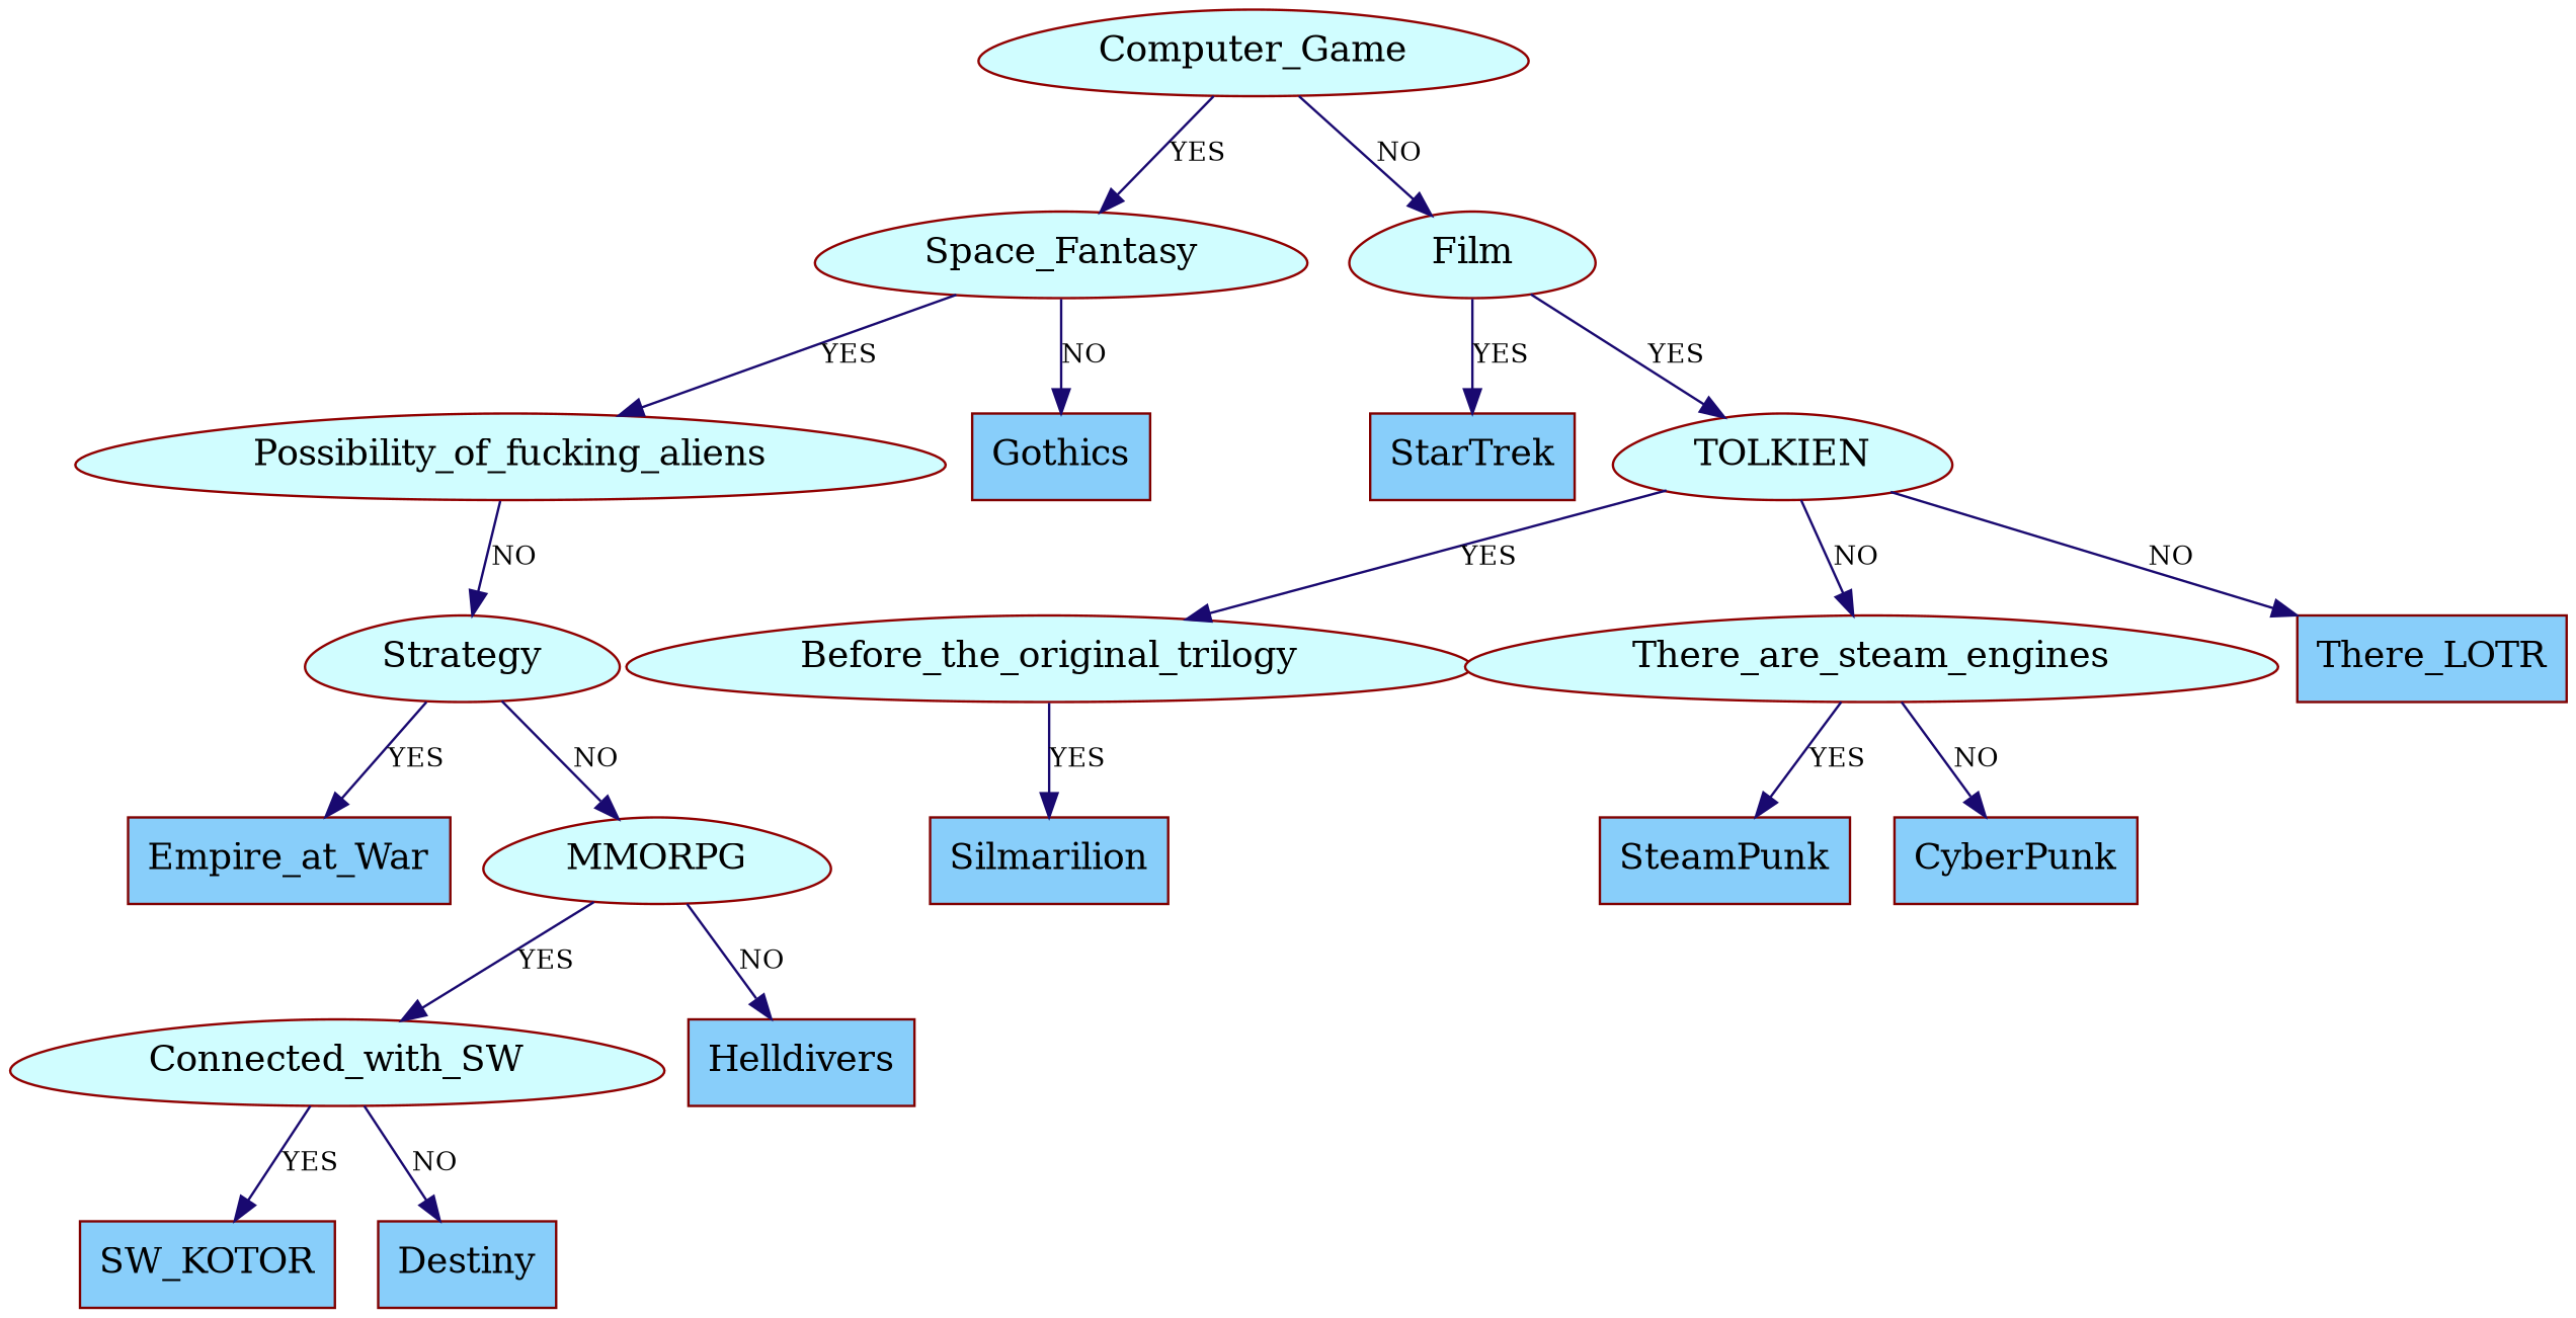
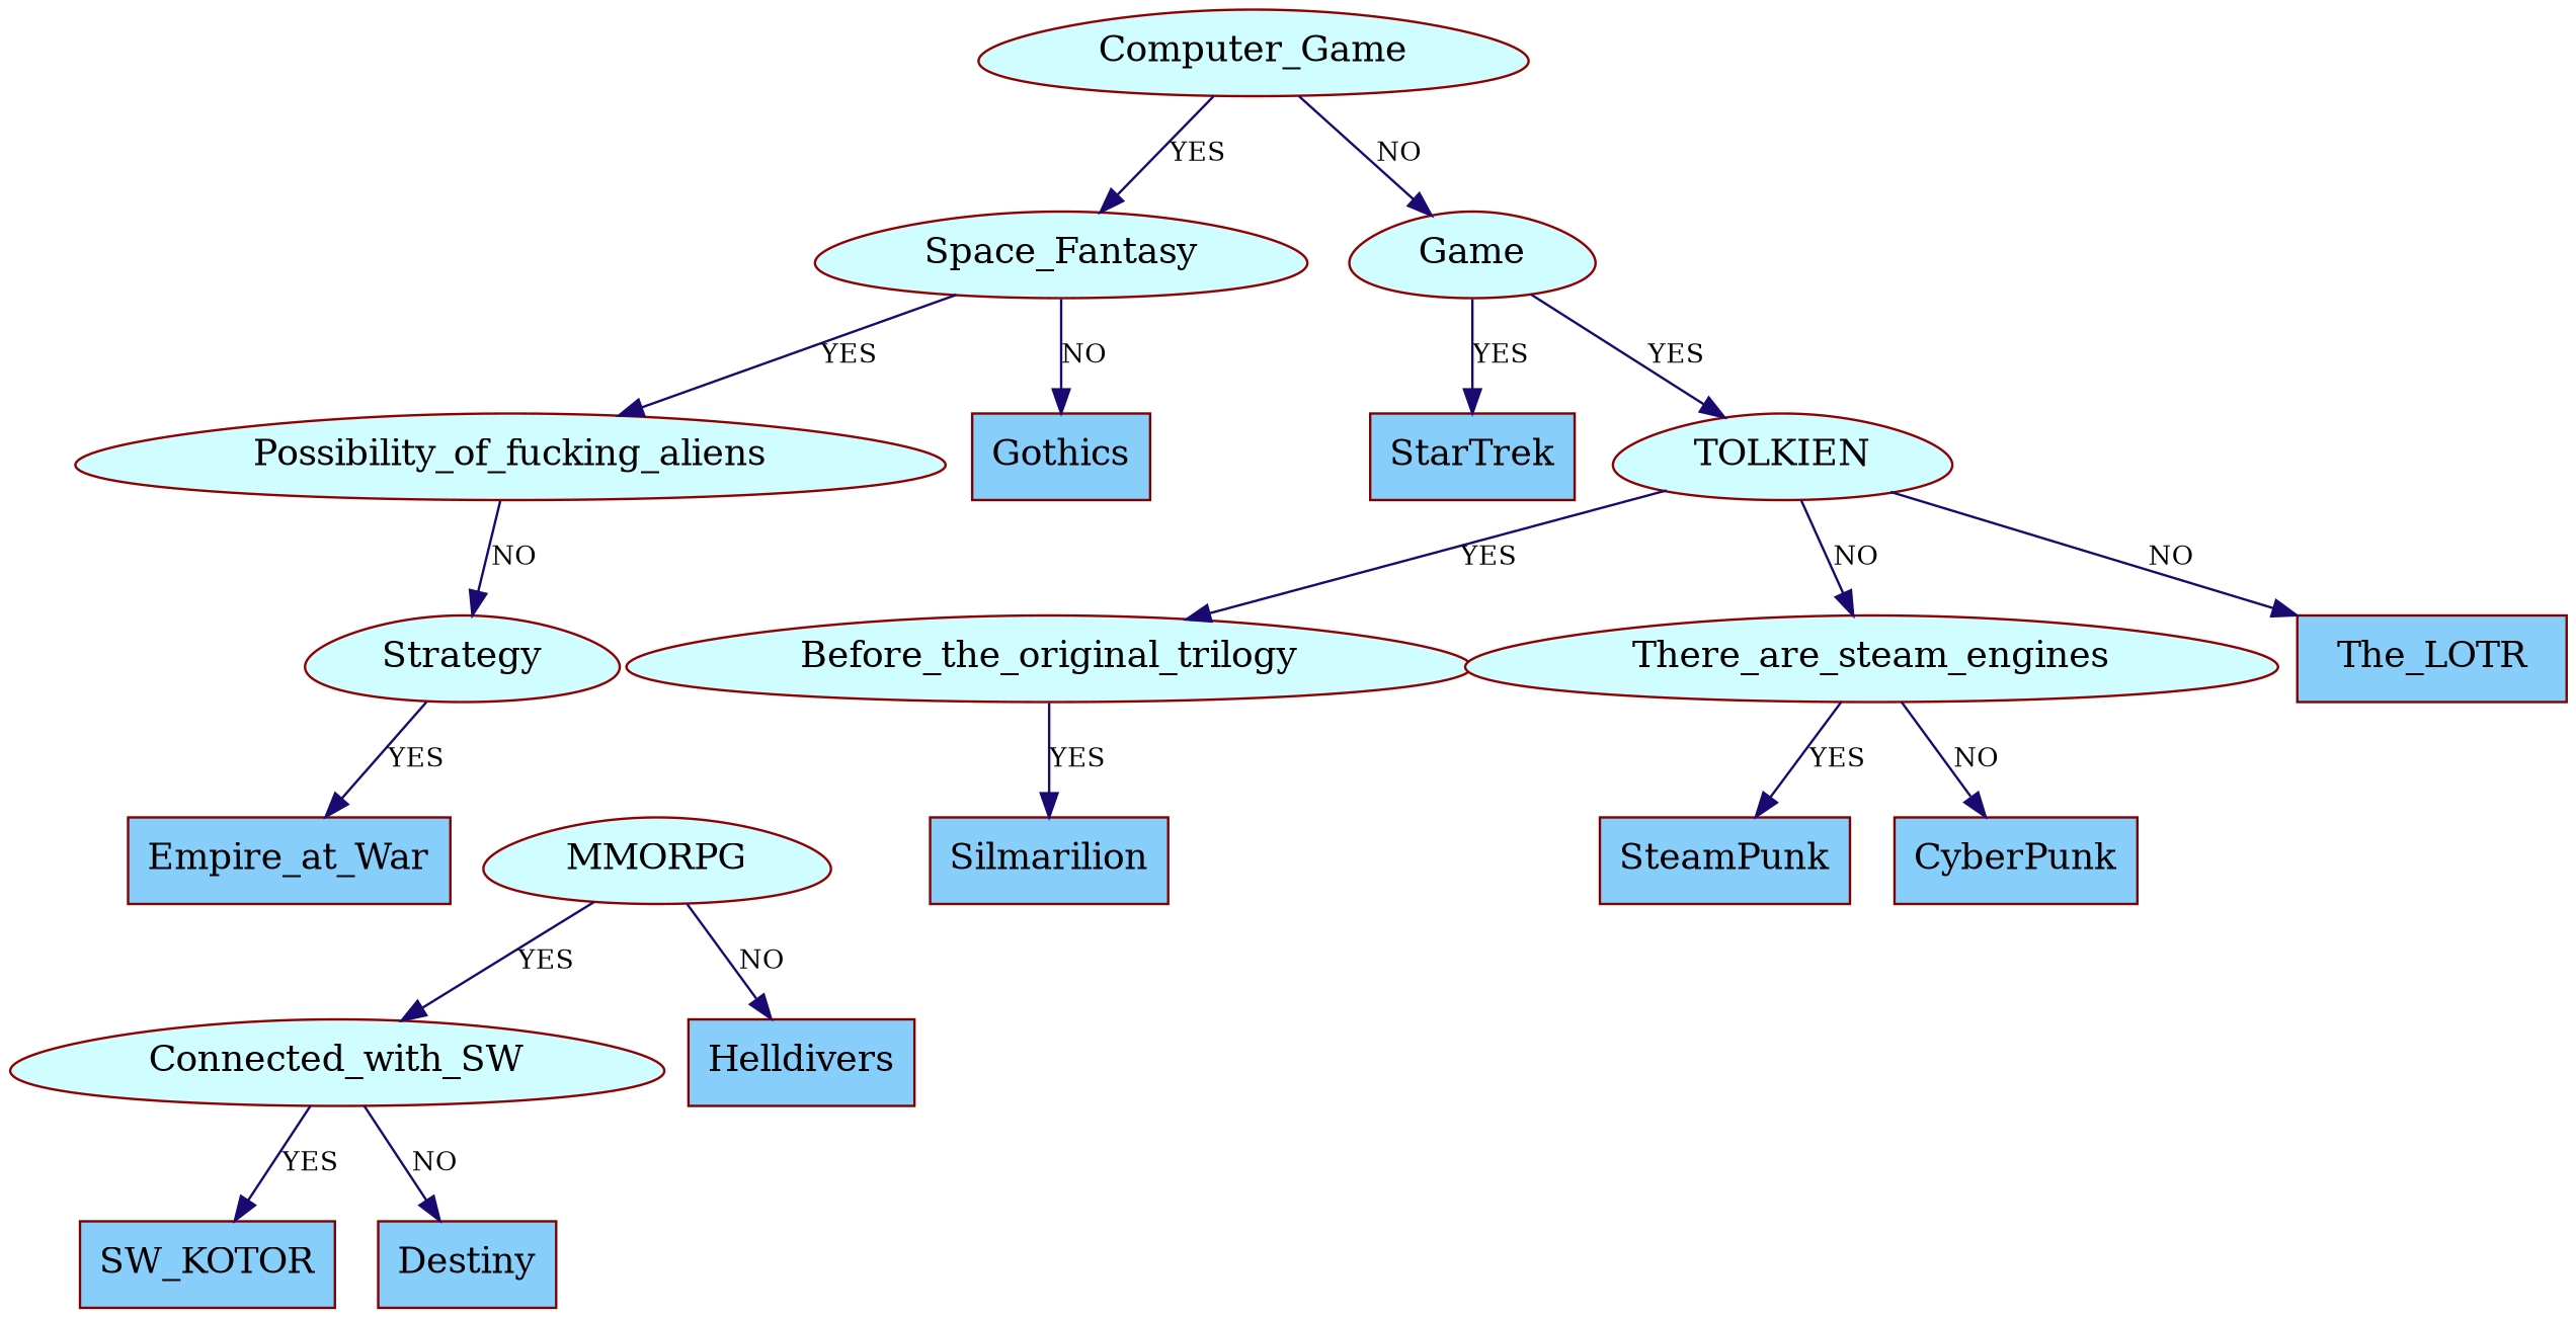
  digraph {
    node [color="#900000" fillcolor="#D0FDFF" fontsize=15 shape=egg style=filled]
    edge [color="#190970" fontsize=11]
    Computer_Game
    Space_Fantasy
-   Film
+   Film [label=Game]
    Possibility_of_fucking_aliens
    Gothics [color="#800000" fillcolor="#88CEFA" shape=cube]
    StarTrek [color="#800000" fillcolor="#88CEFA" shape=cube]
    TOLKIEN
    Strategy
    Empire_at_War [color="#800000" fillcolor="#88CEFA" shape=cube]
    MMORPG
    Connected_with_SW
    Helldivers [color="#800000" fillcolor="#88CEFA" shape=cube]
    SW_KOTOR [color="#800000" fillcolor="#88CEFA" shape=cube]
    Destiny [color="#800000" fillcolor="#88CEFA" shape=cube]
    Before_the_original_trilogy
    There_are_steam_engines
-   The_LOTR [color="#800000" fillcolor="#88CEFA" shape=cube label=There_LOTR]
+   The_LOTR [color="#800000" fillcolor="#88CEFA" shape=cube]
    Silmarilion [color="#800000" fillcolor="#88CEFA" shape=cube]
    SteamPunk [color="#800000" fillcolor="#88CEFA" shape=cube]
    CyberPunk [color="#800000" fillcolor="#88CEFA" shape=cube]
    Computer_Game -> Space_Fantasy [label=YES]
    Computer_Game -> Film [label=NO]
    Space_Fantasy -> Possibility_of_fucking_aliens [label=YES]
    Space_Fantasy -> Gothics [label=NO]
    Film -> StarTrek [label=YES]
    Film -> TOLKIEN [label=YES]
    Possibility_of_fucking_aliens -> Strategy [label=NO]
    TOLKIEN -> Before_the_original_trilogy [label=YES]
    TOLKIEN -> There_are_steam_engines [label=NO]
    TOLKIEN -> The_LOTR [label=NO]
    Strategy -> Empire_at_War [label=YES]
-   Strategy -> MMORPG [label=NO]
    MMORPG -> Connected_with_SW [label=YES]
    MMORPG -> Helldivers [label=NO]
    Connected_with_SW -> SW_KOTOR [label=YES]
    Connected_with_SW -> Destiny [label=NO]
    Before_the_original_trilogy -> Silmarilion [label=YES]
    There_are_steam_engines -> SteamPunk [label=YES]
    There_are_steam_engines -> CyberPunk [label=NO]
  }
